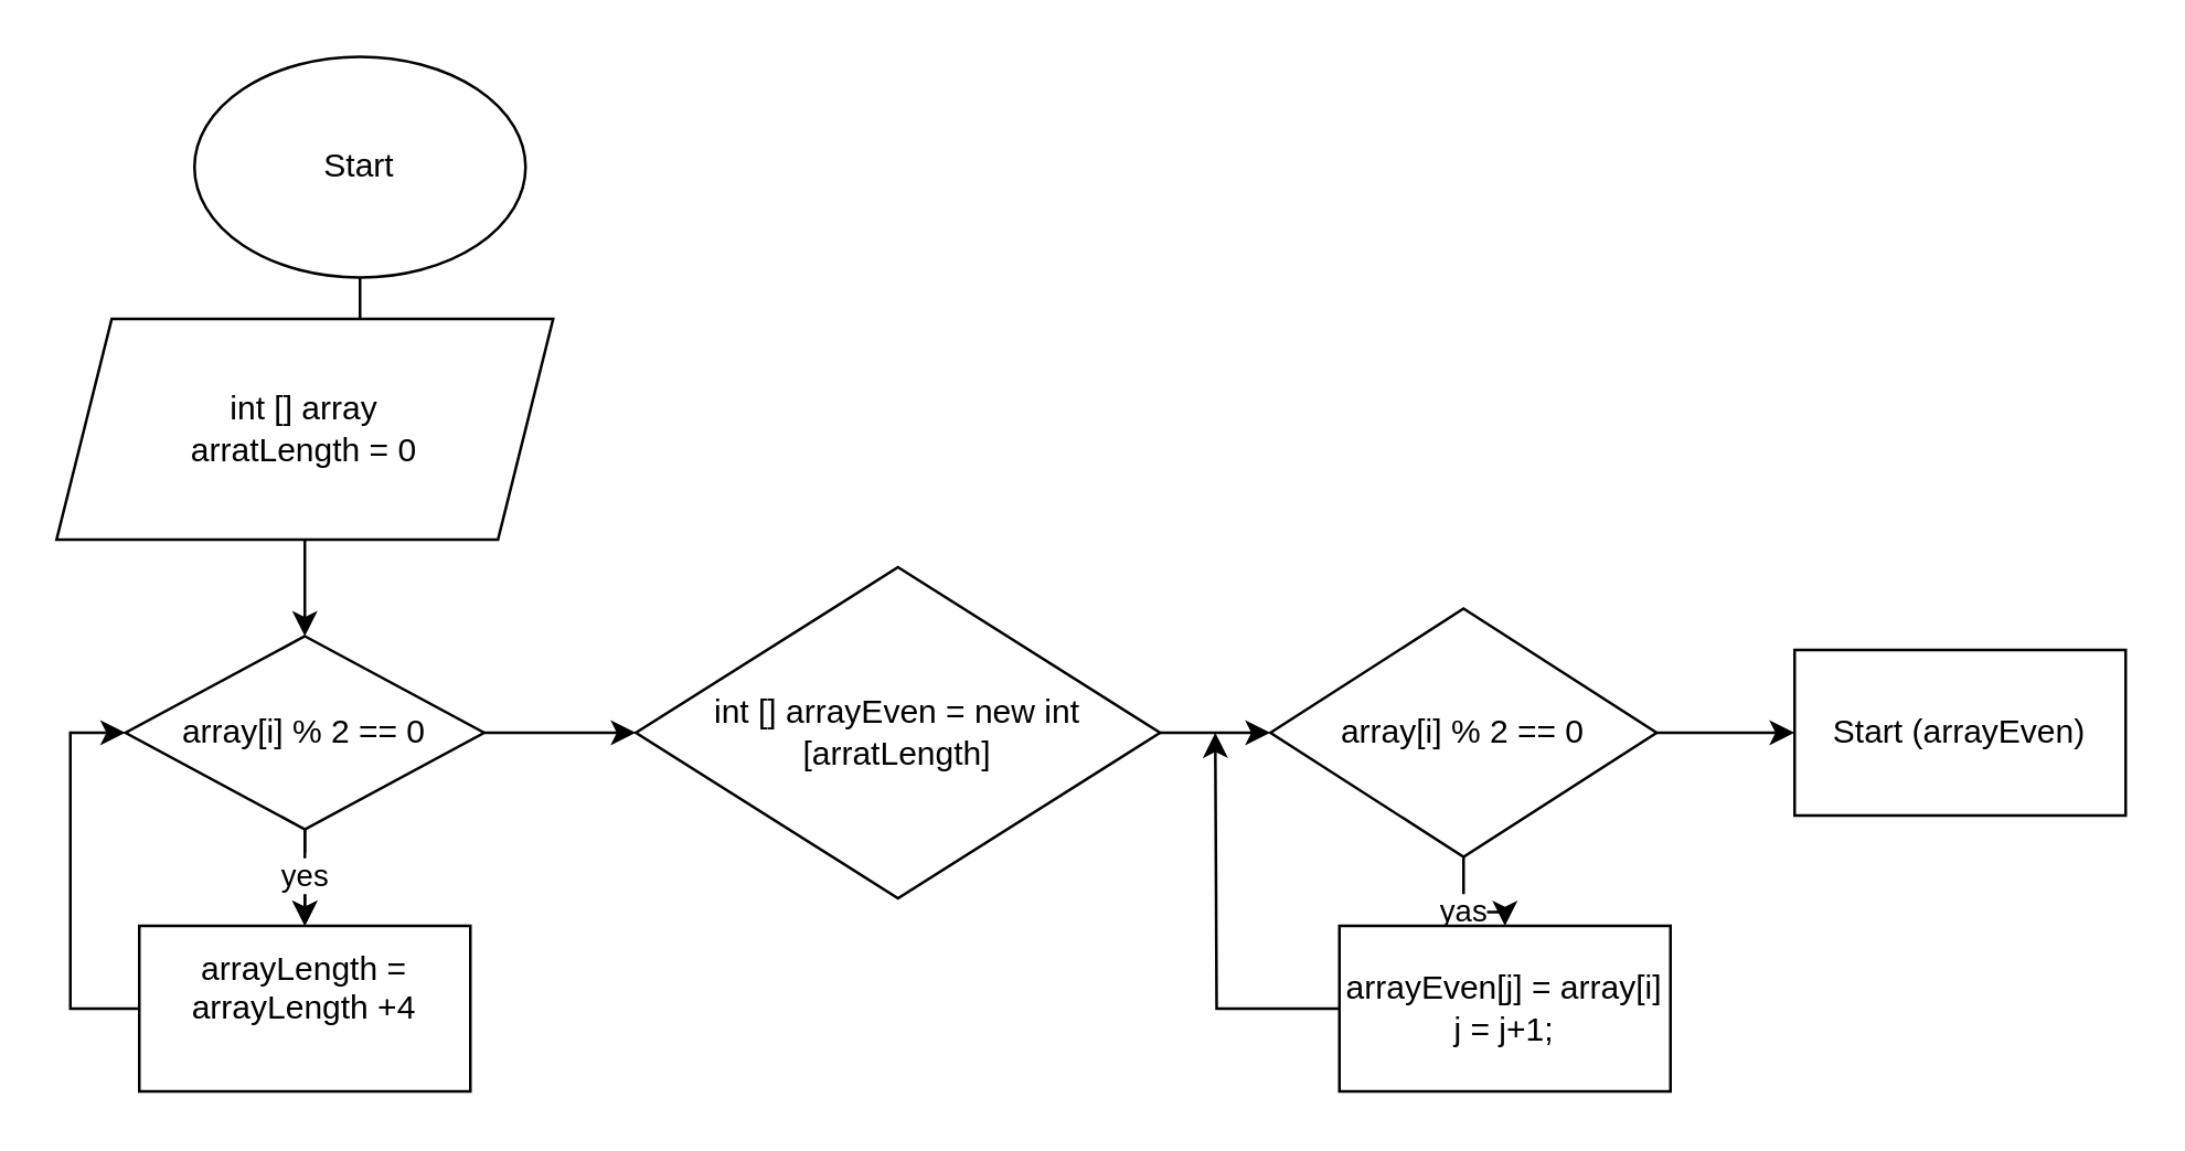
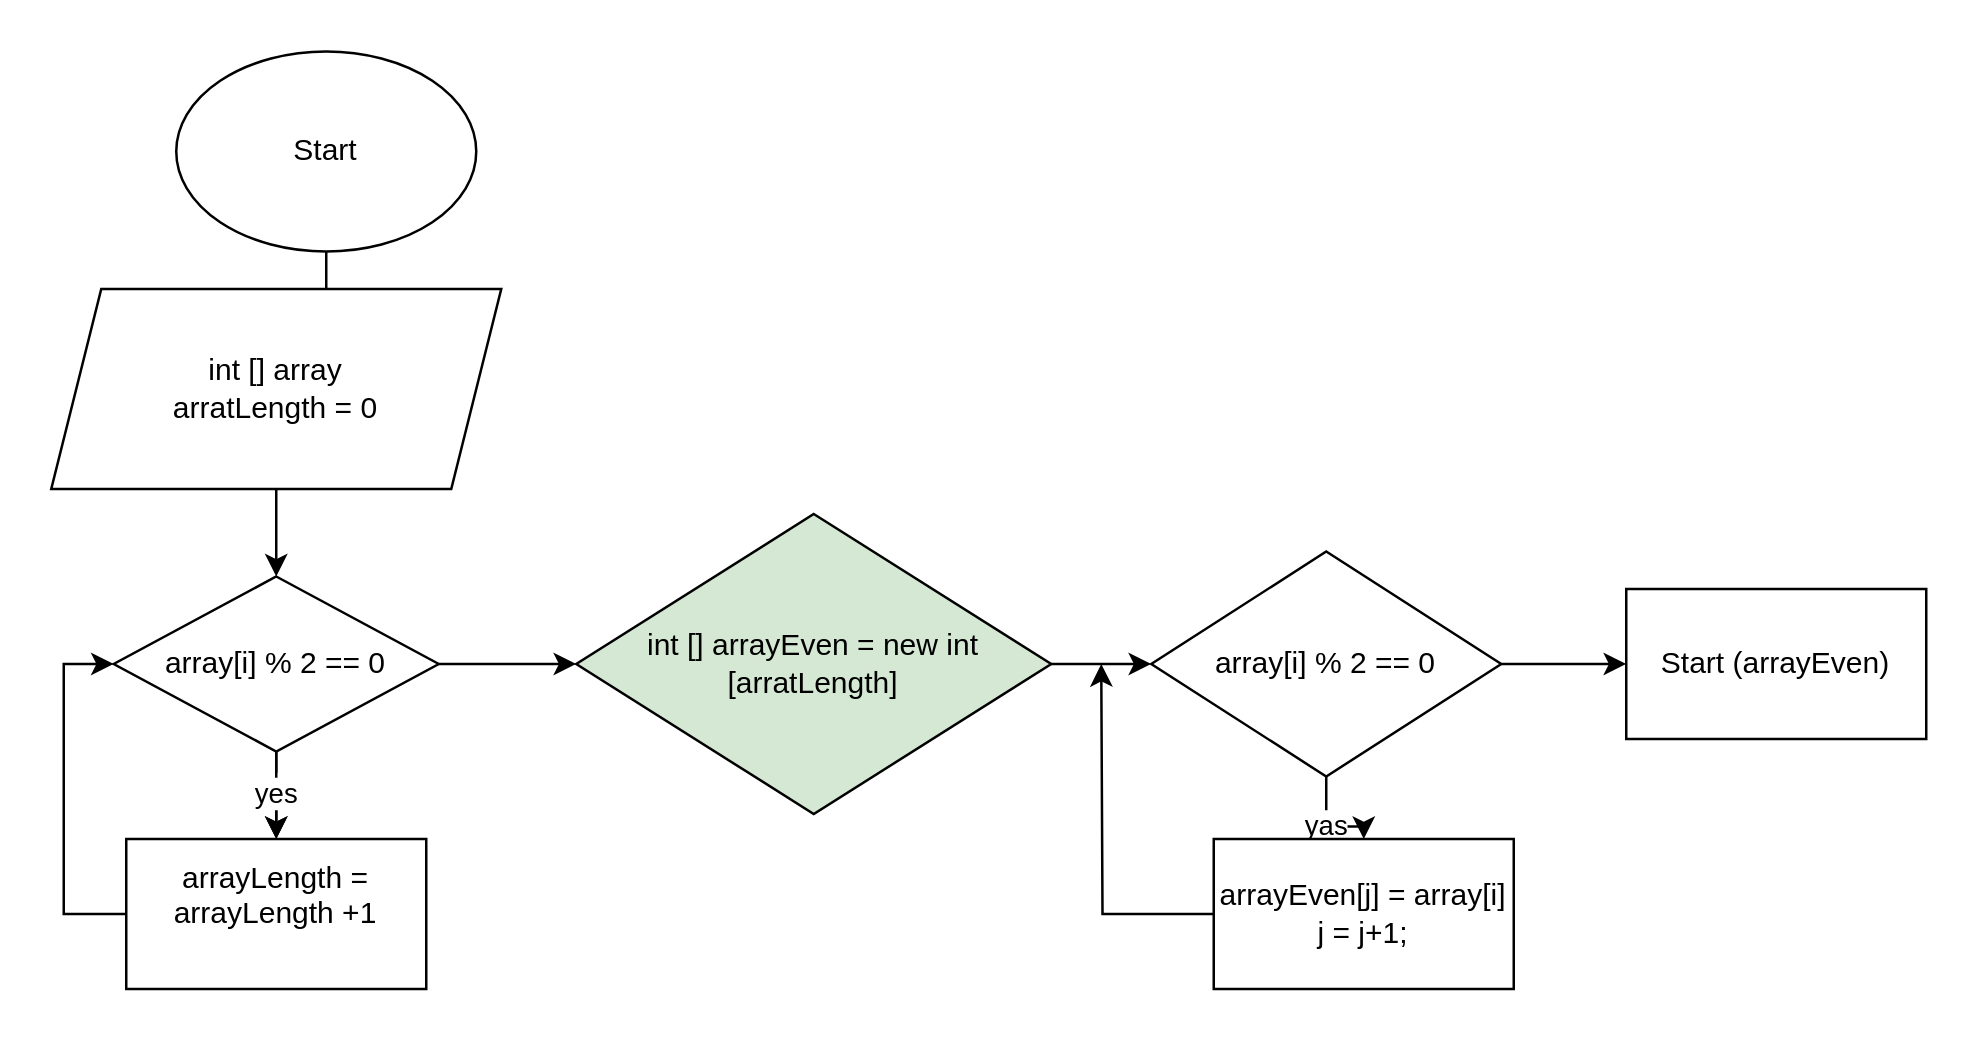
  <mxCell id="0" />
  <mxCell id="1" parent="0" />
  <mxCell id="2" style="edgeStyle=orthogonalEdgeStyle;rounded=0;orthogonalLoop=1;jettySize=auto;html=1;" parent="1" edge="1"><mxGeometry relative="1" as="geometry"><mxPoint x="110" y="235" as="targetPoint" /><mxPoint x="110" y="235" as="sourcePoint" /></mxGeometry></mxCell>
  <mxCell id="3" value="no" style="endArrow=classic;html=1;rounded=0;exitX=0.5;exitY=1;exitDx=0;exitDy=0;" parent="1" edge="1"><mxGeometry width="50" height="50" relative="1" as="geometry"><mxPoint x="110" y="295" as="sourcePoint" /><mxPoint x="110" y="335" as="targetPoint" /></mxGeometry></mxCell>
  <mxCell id="4" style="edgeStyle=orthogonalEdgeStyle;rounded=0;orthogonalLoop=1;jettySize=auto;html=1;entryX=0.5;entryY=0;entryDx=0;entryDy=0;" parent="1" source="5" edge="1"><mxGeometry relative="1" as="geometry"><mxPoint x="110" y="115" as="targetPoint" /></mxGeometry></mxCell>
  <mxCell id="5" value="Start" style="ellipse;whiteSpace=wrap;html=1;" parent="1" vertex="1"><mxGeometry x="70" y="20" width="120" height="80" as="geometry" /></mxCell>
  <mxCell id="6" style="edgeStyle=orthogonalEdgeStyle;rounded=0;orthogonalLoop=1;jettySize=auto;html=1;exitX=0;exitY=0.5;exitDx=0;exitDy=0;entryX=0;entryY=0.5;entryDx=0;entryDy=0;" edge="1" parent="1" source="7" target="12"><mxGeometry relative="1" as="geometry" /></mxCell>
- <mxCell id="7" value="arrayLength = arrayLength +4&lt;br&gt;&amp;nbsp;" style="rounded=0;whiteSpace=wrap;html=1;" parent="1" vertex="1"><mxGeometry x="50" y="335" width="120" height="60" as="geometry" /></mxCell>
+ <mxCell id="7" value="arrayLength = arrayLength +1&lt;br&gt;&amp;nbsp;" style="rounded=0;whiteSpace=wrap;html=1;" parent="1" vertex="1"><mxGeometry x="50" y="335" width="120" height="60" as="geometry" /></mxCell>
  <mxCell id="8" style="edgeStyle=orthogonalEdgeStyle;rounded=0;orthogonalLoop=1;jettySize=auto;html=1;exitX=0.5;exitY=1;exitDx=0;exitDy=0;entryX=0.5;entryY=0;entryDx=0;entryDy=0;" parent="1" source="9" target="12" edge="1"><mxGeometry relative="1" as="geometry" /></mxCell>
  <mxCell id="9" value="int [] array&lt;br&gt;arratLength = 0" style="shape=parallelogram;perimeter=parallelogramPerimeter;whiteSpace=wrap;html=1;fixedSize=1;" parent="1" vertex="1"><mxGeometry x="20" y="115" width="180" height="80" as="geometry" /></mxCell>
  <mxCell id="10" value="yes" style="edgeStyle=orthogonalEdgeStyle;rounded=0;orthogonalLoop=1;jettySize=auto;html=1;" edge="1" parent="1" source="12" target="7"><mxGeometry relative="1" as="geometry" /></mxCell>
  <mxCell id="11" style="edgeStyle=orthogonalEdgeStyle;rounded=0;orthogonalLoop=1;jettySize=auto;html=1;" edge="1" parent="1" source="12"><mxGeometry relative="1" as="geometry"><mxPoint x="230" y="265" as="targetPoint" /></mxGeometry></mxCell>
  <mxCell id="12" value="array[i] % 2 == 0" style="rhombus;whiteSpace=wrap;html=1;" parent="1" vertex="1"><mxGeometry x="45" y="230" width="130" height="70" as="geometry" /></mxCell>
  <mxCell id="13" value="" style="edgeStyle=orthogonalEdgeStyle;rounded=0;orthogonalLoop=1;jettySize=auto;html=1;" edge="1" parent="1" source="14" target="17"><mxGeometry relative="1" as="geometry" /></mxCell>
- <mxCell id="14" value="int [] arrayEven = new int [arratLength]" style="rhombus;whiteSpace=wrap;html=1;" vertex="1" parent="1"><mxGeometry x="230" y="205" width="190" height="120" as="geometry" /></mxCell>
+ <mxCell id="14" value="int [] arrayEven = new int [arratLength]" style="rhombus;whiteSpace=wrap;html=1;fillColor=#d5e8d4;" vertex="1" parent="1"><mxGeometry x="230" y="205" width="190" height="120" as="geometry" /></mxCell>
  <mxCell id="15" value="yas" style="edgeStyle=orthogonalEdgeStyle;rounded=0;orthogonalLoop=1;jettySize=auto;html=1;" edge="1" parent="1" source="17" target="19"><mxGeometry relative="1" as="geometry"><mxPoint x="530" y="345" as="targetPoint" /></mxGeometry></mxCell>
  <mxCell id="16" style="edgeStyle=orthogonalEdgeStyle;rounded=0;orthogonalLoop=1;jettySize=auto;html=1;" edge="1" parent="1" source="17" target="20"><mxGeometry relative="1" as="geometry"><mxPoint x="640" y="265" as="targetPoint" /></mxGeometry></mxCell>
  <mxCell id="17" value="&lt;span&gt;array[i] % 2 == 0&lt;/span&gt;" style="rhombus;whiteSpace=wrap;html=1;" vertex="1" parent="1"><mxGeometry x="460" y="220" width="140" height="90" as="geometry" /></mxCell>
  <mxCell id="18" style="edgeStyle=orthogonalEdgeStyle;rounded=0;orthogonalLoop=1;jettySize=auto;html=1;" edge="1" parent="1" source="19"><mxGeometry relative="1" as="geometry"><mxPoint x="440" y="265" as="targetPoint" /></mxGeometry></mxCell>
  <mxCell id="19" value="&lt;span&gt;arrayEven[j] = array[i]&lt;br&gt;j = j+1;&lt;br&gt;&lt;/span&gt;" style="rounded=0;whiteSpace=wrap;html=1;" vertex="1" parent="1"><mxGeometry x="485" y="335" width="120" height="60" as="geometry" /></mxCell>
  <mxCell id="20" value="Start (arrayEven)" style="rounded=0;whiteSpace=wrap;html=1;" vertex="1" parent="1"><mxGeometry x="650" y="235" width="120" height="60" as="geometry" /></mxCell>
